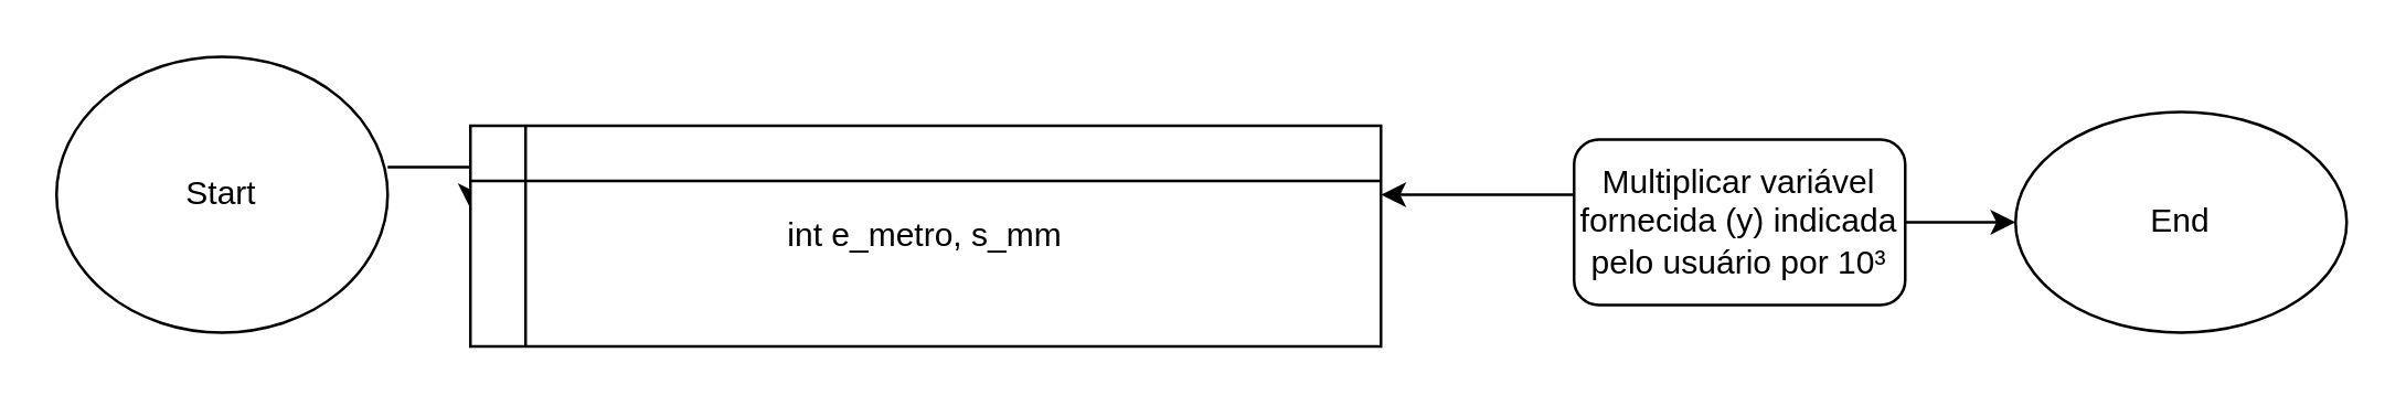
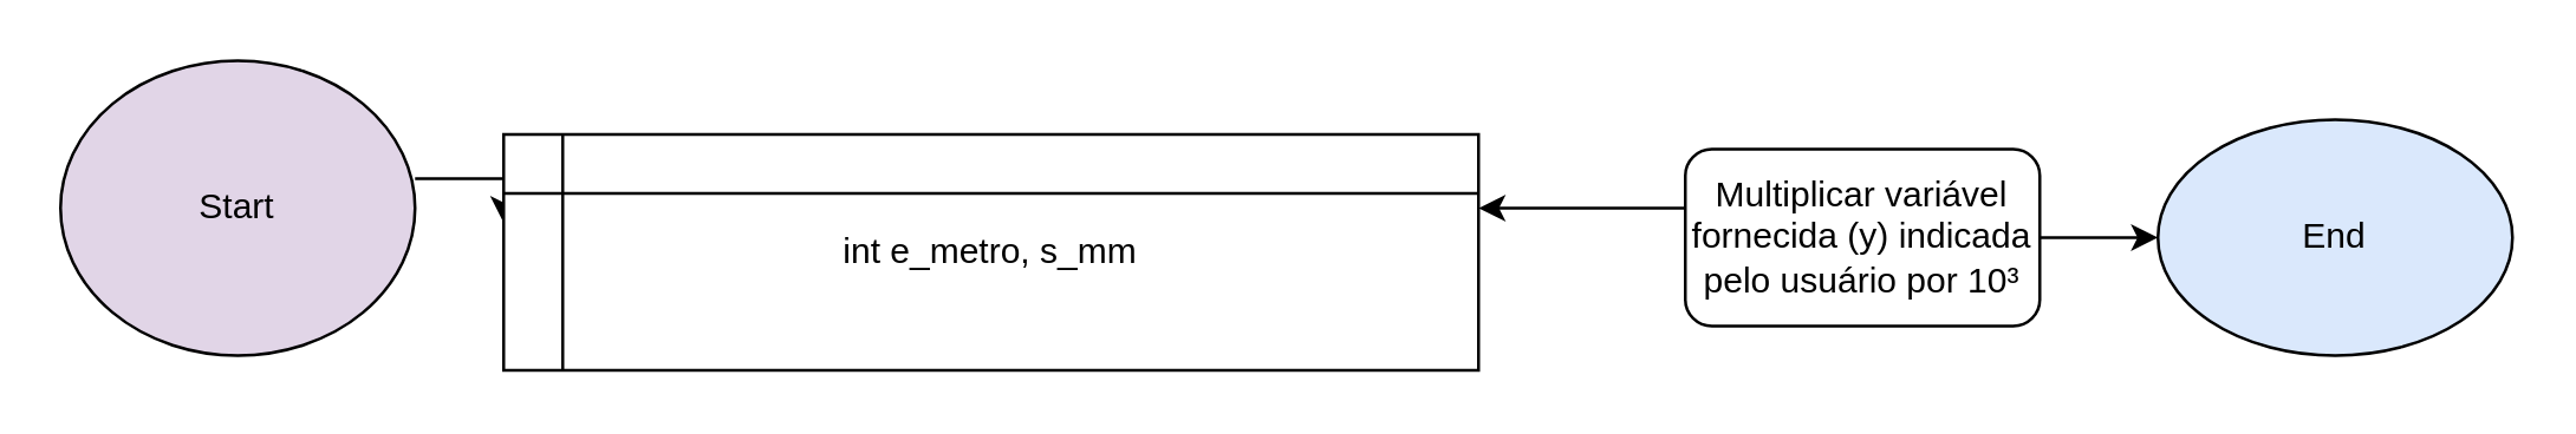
  <mxCell id="0" />
  <mxCell id="1" parent="0" />
  <mxCell id="2" style="edgeStyle=orthogonalEdgeStyle;rounded=0;orthogonalLoop=1;jettySize=auto;html=1;entryX=0;entryY=0.375;entryDx=0;entryDy=0;entryPerimeter=0;" parent="1" target="4" edge="1"><mxGeometry relative="1" as="geometry"><mxPoint x="140" y="60" as="sourcePoint" /></mxGeometry></mxCell>
- <mxCell id="3" value="Start&lt;br&gt;" style="ellipse;whiteSpace=wrap;html=1;" parent="1" vertex="1"><mxGeometry x="20" y="20" width="120" height="100" as="geometry" /></mxCell>
+ <mxCell id="3" value="Start&lt;br&gt;" style="ellipse;whiteSpace=wrap;html=1;fillColor=#e1d5e7;" parent="1" vertex="1"><mxGeometry x="20" y="20" width="120" height="100" as="geometry" /></mxCell>
  <mxCell id="4" value="int e_metro, s_mm&lt;br&gt;" style="shape=internalStorage;whiteSpace=wrap;html=1;backgroundOutline=1;" parent="1" vertex="1"><mxGeometry x="170" y="45" width="330" height="80" as="geometry" /></mxCell>
  <mxCell id="5" value="" style="edgeStyle=orthogonalEdgeStyle;rounded=0;orthogonalLoop=1;jettySize=auto;html=1;" edge="1" parent="1" source="7" target="4"><mxGeometry relative="1" as="geometry"><Array as="points"><mxPoint x="510" y="70" /><mxPoint x="510" y="70" /></Array></mxGeometry></mxCell>
  <mxCell id="6" style="edgeStyle=orthogonalEdgeStyle;rounded=0;orthogonalLoop=1;jettySize=auto;html=1;" edge="1" parent="1" source="7"><mxGeometry relative="1" as="geometry"><mxPoint x="730" y="80" as="targetPoint" /></mxGeometry></mxCell>
  <mxCell id="7" value="Multiplicar variável fornecida (y) indicada pelo usuário por 10³" style="rounded=1;whiteSpace=wrap;html=1;" vertex="1" parent="1"><mxGeometry x="570" y="50" width="120" height="60" as="geometry" /></mxCell>
- <mxCell id="8" value="End&lt;br&gt;" style="ellipse;whiteSpace=wrap;html=1;" vertex="1" parent="1"><mxGeometry x="730" y="40" width="120" height="80" as="geometry" /></mxCell>
+ <mxCell id="8" value="End&lt;br&gt;" style="ellipse;whiteSpace=wrap;html=1;fillColor=#dae8fc;" vertex="1" parent="1"><mxGeometry x="730" y="40" width="120" height="80" as="geometry" /></mxCell>
